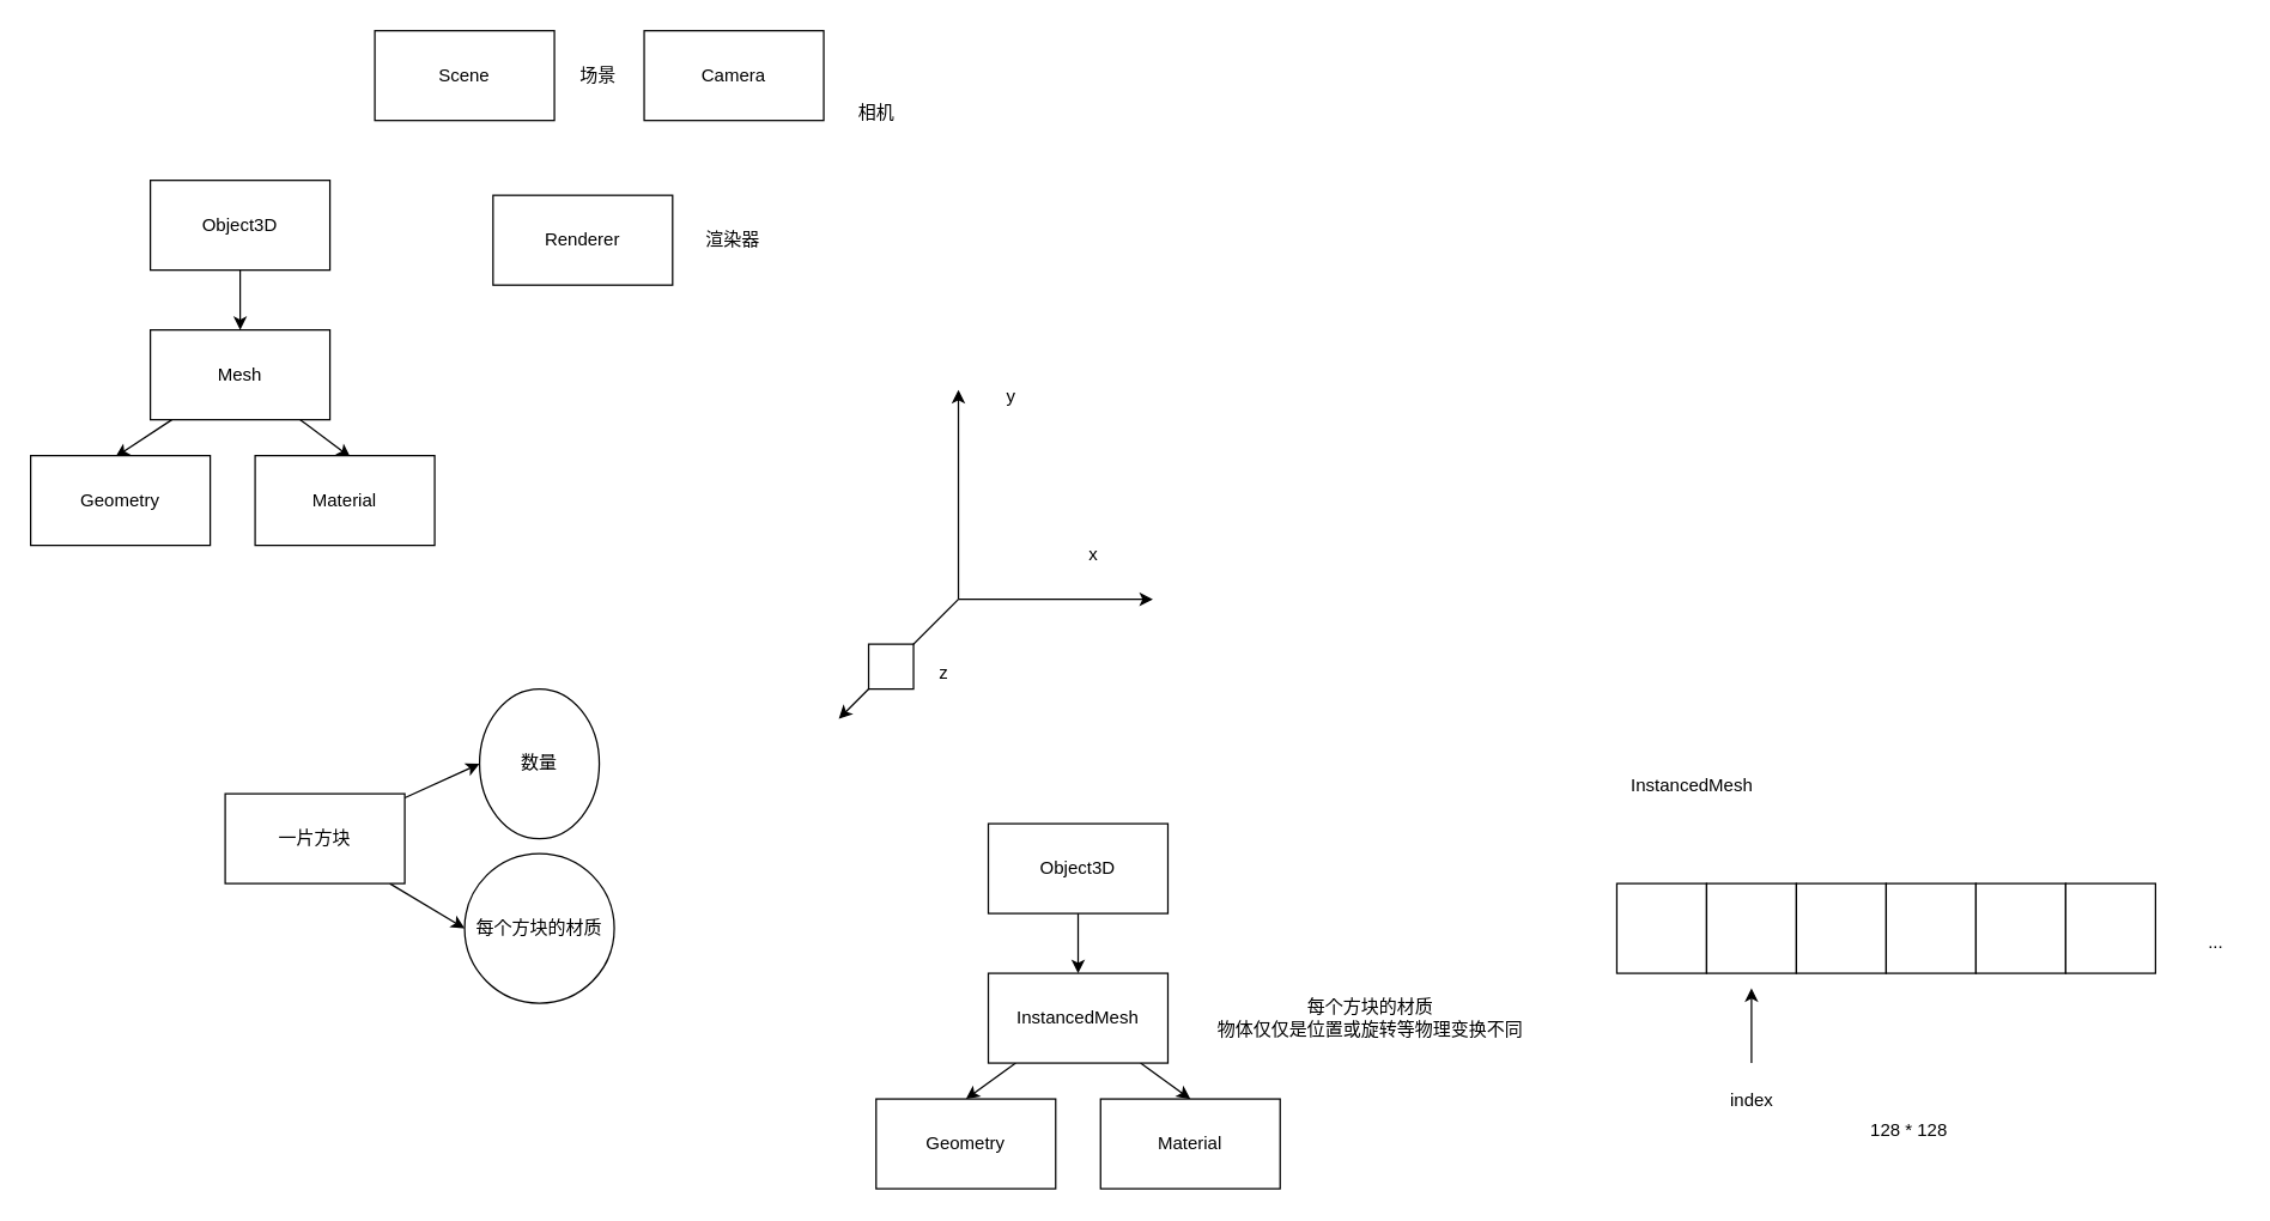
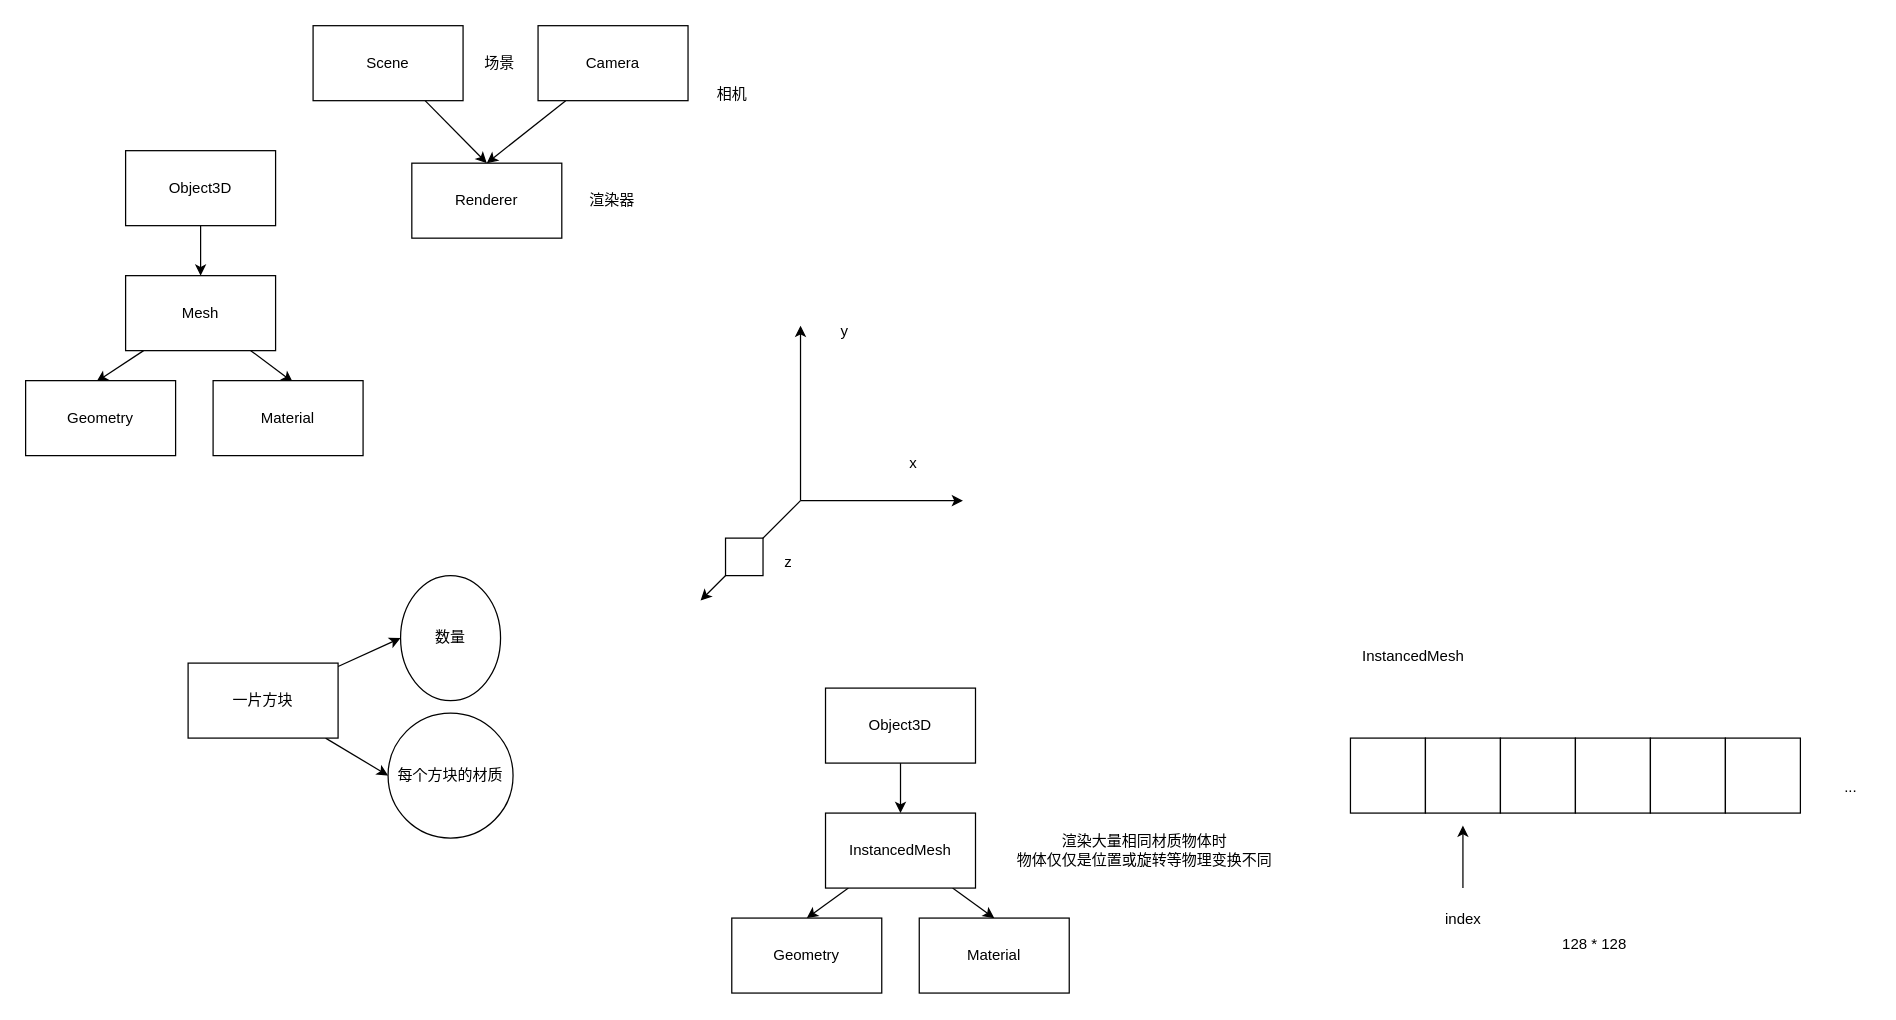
  <mxCell id="0" />
  <mxCell id="1" parent="0" />
+ <mxCell id="2" style="edgeStyle=none;html=1;entryX=0.5;entryY=0;entryDx=0;entryDy=0;" parent="1" source="3" target="8" edge="1"><mxGeometry relative="1" as="geometry" /></mxCell>
  <mxCell id="3" value="Scene" style="whiteSpace=wrap;html=1;" parent="1" vertex="1"><mxGeometry x="250" y="20" width="120" height="60" as="geometry" /></mxCell>
  <mxCell id="4" value="场景" style="text;html=1;align=center;verticalAlign=middle;resizable=0;points=[];autosize=1;strokeColor=none;fillColor=none;" parent="1" vertex="1"><mxGeometry x="374" y="35" width="50" height="30" as="geometry" /></mxCell>
+ <mxCell id="5" style="edgeStyle=none;html=1;entryX=0.5;entryY=0;entryDx=0;entryDy=0;" parent="1" source="6" target="8" edge="1"><mxGeometry relative="1" as="geometry" /></mxCell>
  <mxCell id="6" value="Camera" style="whiteSpace=wrap;html=1;" parent="1" vertex="1"><mxGeometry x="430" y="20" width="120" height="60" as="geometry" /></mxCell>
  <mxCell id="7" value="相机" style="text;html=1;align=center;verticalAlign=middle;resizable=0;points=[];autosize=1;strokeColor=none;fillColor=none;" parent="1" vertex="1"><mxGeometry x="560" y="60" width="50" height="30" as="geometry" /></mxCell>
  <mxCell id="8" value="Renderer" style="whiteSpace=wrap;html=1;" parent="1" vertex="1"><mxGeometry x="329" y="130" width="120" height="60" as="geometry" /></mxCell>
  <mxCell id="9" value="渲染器" style="text;html=1;align=center;verticalAlign=middle;resizable=0;points=[];autosize=1;strokeColor=none;fillColor=none;" parent="1" vertex="1"><mxGeometry x="459" y="145" width="60" height="30" as="geometry" /></mxCell>
  <mxCell id="10" style="edgeStyle=none;html=1;entryX=0.5;entryY=0;entryDx=0;entryDy=0;" parent="1" source="11" target="14" edge="1"><mxGeometry relative="1" as="geometry" /></mxCell>
  <mxCell id="11" value="Object3D" style="whiteSpace=wrap;html=1;" parent="1" vertex="1"><mxGeometry x="100" y="120" width="120" height="60" as="geometry" /></mxCell>
  <mxCell id="12" style="edgeStyle=none;html=1;entryX=0.473;entryY=0.013;entryDx=0;entryDy=0;entryPerimeter=0;" parent="1" source="14" target="15" edge="1"><mxGeometry relative="1" as="geometry" /></mxCell>
  <mxCell id="13" style="edgeStyle=none;html=1;entryX=0.531;entryY=0.019;entryDx=0;entryDy=0;entryPerimeter=0;" parent="1" source="14" target="16" edge="1"><mxGeometry relative="1" as="geometry" /></mxCell>
  <mxCell id="14" value="Mesh" style="whiteSpace=wrap;html=1;" parent="1" vertex="1"><mxGeometry x="100" y="220" width="120" height="60" as="geometry" /></mxCell>
  <mxCell id="15" value="Geometry" style="whiteSpace=wrap;html=1;" parent="1" vertex="1"><mxGeometry x="20" y="304" width="120" height="60" as="geometry" /></mxCell>
  <mxCell id="16" value="Material" style="whiteSpace=wrap;html=1;" parent="1" vertex="1"><mxGeometry x="170" y="304" width="120" height="60" as="geometry" /></mxCell>
  <mxCell id="17" value="" style="endArrow=classic;html=1;" parent="1" edge="1"><mxGeometry width="50" height="50" relative="1" as="geometry"><mxPoint x="640" y="400" as="sourcePoint" /><mxPoint x="640" y="260" as="targetPoint" /></mxGeometry></mxCell>
  <mxCell id="18" value="y" style="text;html=1;align=center;verticalAlign=middle;resizable=0;points=[];autosize=1;strokeColor=none;fillColor=none;" parent="1" vertex="1"><mxGeometry x="660" y="250" width="30" height="30" as="geometry" /></mxCell>
  <mxCell id="19" value="" style="endArrow=classic;html=1;" parent="1" edge="1"><mxGeometry width="50" height="50" relative="1" as="geometry"><mxPoint x="640" y="400" as="sourcePoint" /><mxPoint x="770" y="400" as="targetPoint" /></mxGeometry></mxCell>
  <mxCell id="20" value="x" style="text;html=1;align=center;verticalAlign=middle;resizable=0;points=[];autosize=1;strokeColor=none;fillColor=none;" parent="1" vertex="1"><mxGeometry x="715" y="355" width="30" height="30" as="geometry" /></mxCell>
  <mxCell id="21" value="" style="endArrow=classic;html=1;" parent="1" edge="1"><mxGeometry width="50" height="50" relative="1" as="geometry"><mxPoint x="640" y="400" as="sourcePoint" /><mxPoint x="560" y="480" as="targetPoint" /></mxGeometry></mxCell>
  <mxCell id="22" value="z" style="text;html=1;align=center;verticalAlign=middle;resizable=0;points=[];autosize=1;strokeColor=none;fillColor=none;" parent="1" vertex="1"><mxGeometry x="615" y="435" width="30" height="30" as="geometry" /></mxCell>
  <mxCell id="23" value="" style="whiteSpace=wrap;html=1;" parent="1" vertex="1"><mxGeometry x="580" y="430" width="30" height="30" as="geometry" /></mxCell>
  <mxCell id="24" style="edgeStyle=none;html=1;entryX=0;entryY=0.5;entryDx=0;entryDy=0;" parent="1" source="26" target="27" edge="1"><mxGeometry relative="1" as="geometry" /></mxCell>
  <mxCell id="25" style="edgeStyle=none;html=1;entryX=0;entryY=0.5;entryDx=0;entryDy=0;" parent="1" source="26" target="28" edge="1"><mxGeometry relative="1" as="geometry" /></mxCell>
  <mxCell id="26" value="一片方块" style="whiteSpace=wrap;html=1;" parent="1" vertex="1"><mxGeometry x="150" y="530" width="120" height="60" as="geometry" /></mxCell>
  <mxCell id="27" value="数量" style="ellipse;whiteSpace=wrap;html=1;" parent="1" vertex="1"><mxGeometry x="320" y="460" width="80" height="100" as="geometry" /></mxCell>
  <mxCell id="28" value="每个方块的材质" style="ellipse;whiteSpace=wrap;html=1;" parent="1" vertex="1"><mxGeometry x="310" y="570" width="100" height="100" as="geometry" /></mxCell>
  <mxCell id="29" style="edgeStyle=none;html=1;entryX=0.5;entryY=0;entryDx=0;entryDy=0;" edge="1" parent="1" source="30" target="34"><mxGeometry relative="1" as="geometry" /></mxCell>
  <mxCell id="30" value="Object3D" style="whiteSpace=wrap;html=1;" vertex="1" parent="1"><mxGeometry x="660" y="550" width="120" height="60" as="geometry" /></mxCell>
  <mxCell id="31" style="edgeStyle=none;html=1;entryX=0.473;entryY=0.013;entryDx=0;entryDy=0;entryPerimeter=0;" edge="1" parent="1"><mxGeometry relative="1" as="geometry"><mxPoint x="524.414" y="710" as="sourcePoint" /></mxGeometry></mxCell>
  <mxCell id="32" style="edgeStyle=none;html=1;entryX=0.5;entryY=0;entryDx=0;entryDy=0;" edge="1" parent="1" source="34" target="35"><mxGeometry relative="1" as="geometry" /></mxCell>
  <mxCell id="33" style="edgeStyle=none;html=1;entryX=0.5;entryY=0;entryDx=0;entryDy=0;" edge="1" parent="1" source="34" target="36"><mxGeometry relative="1" as="geometry" /></mxCell>
  <mxCell id="34" value="InstancedMesh" style="whiteSpace=wrap;html=1;" vertex="1" parent="1"><mxGeometry x="660" y="650" width="120" height="60" as="geometry" /></mxCell>
  <mxCell id="35" value="Geometry" style="whiteSpace=wrap;html=1;" vertex="1" parent="1"><mxGeometry x="585" y="734" width="120" height="60" as="geometry" /></mxCell>
  <mxCell id="36" value="Material" style="whiteSpace=wrap;html=1;" vertex="1" parent="1"><mxGeometry x="735" y="734" width="120" height="60" as="geometry" /></mxCell>
- <mxCell id="37" value="每个方块的材质&lt;br&gt;物体仅仅是位置或旋转等物理变换不同" style="text;html=1;align=center;verticalAlign=middle;resizable=0;points=[];autosize=1;strokeColor=none;fillColor=none;" vertex="1" parent="1"><mxGeometry x="800" y="660" width="230" height="40" as="geometry" /></mxCell>
+ <mxCell id="37" value="渲染大量相同材质物体时&lt;br&gt;物体仅仅是位置或旋转等物理变换不同" style="text;html=1;align=center;verticalAlign=middle;resizable=0;points=[];autosize=1;strokeColor=none;fillColor=none;" vertex="1" parent="1"><mxGeometry x="800" y="660" width="230" height="40" as="geometry" /></mxCell>
  <mxCell id="38" value="InstancedMesh" style="text;html=1;align=center;verticalAlign=middle;resizable=0;points=[];autosize=1;strokeColor=none;fillColor=none;" vertex="1" parent="1"><mxGeometry x="1080" y="510" width="100" height="30" as="geometry" /></mxCell>
  <mxCell id="39" value="" style="whiteSpace=wrap;html=1;" vertex="1" parent="1"><mxGeometry x="1080" y="590" width="60" height="60" as="geometry" /></mxCell>
  <mxCell id="40" value="" style="whiteSpace=wrap;html=1;" vertex="1" parent="1"><mxGeometry x="1140" y="590" width="60" height="60" as="geometry" /></mxCell>
  <mxCell id="41" value="" style="whiteSpace=wrap;html=1;" vertex="1" parent="1"><mxGeometry x="1200" y="590" width="60" height="60" as="geometry" /></mxCell>
  <mxCell id="42" value="" style="whiteSpace=wrap;html=1;" vertex="1" parent="1"><mxGeometry x="1260" y="590" width="60" height="60" as="geometry" /></mxCell>
  <mxCell id="43" value="" style="whiteSpace=wrap;html=1;" vertex="1" parent="1"><mxGeometry x="1320" y="590" width="60" height="60" as="geometry" /></mxCell>
  <mxCell id="44" value="" style="whiteSpace=wrap;html=1;" vertex="1" parent="1"><mxGeometry x="1380" y="590" width="60" height="60" as="geometry" /></mxCell>
  <mxCell id="45" value="..." style="text;html=1;align=center;verticalAlign=middle;resizable=0;points=[];autosize=1;strokeColor=none;fillColor=none;" vertex="1" parent="1"><mxGeometry x="1465" y="615" width="30" height="30" as="geometry" /></mxCell>
  <mxCell id="46" value="128 * 128" style="text;html=1;align=center;verticalAlign=middle;resizable=0;points=[];autosize=1;strokeColor=none;fillColor=none;" vertex="1" parent="1"><mxGeometry x="1240" y="740" width="70" height="30" as="geometry" /></mxCell>
  <mxCell id="47" value="" style="edgeStyle=none;orthogonalLoop=1;jettySize=auto;html=1;" edge="1" parent="1"><mxGeometry width="100" relative="1" as="geometry"><mxPoint x="1170" y="710" as="sourcePoint" /><mxPoint x="1170" y="660" as="targetPoint" /><Array as="points" /></mxGeometry></mxCell>
  <mxCell id="48" value="index" style="text;html=1;align=center;verticalAlign=middle;resizable=0;points=[];autosize=1;strokeColor=none;fillColor=none;" vertex="1" parent="1"><mxGeometry x="1145" y="720" width="50" height="30" as="geometry" /></mxCell>
